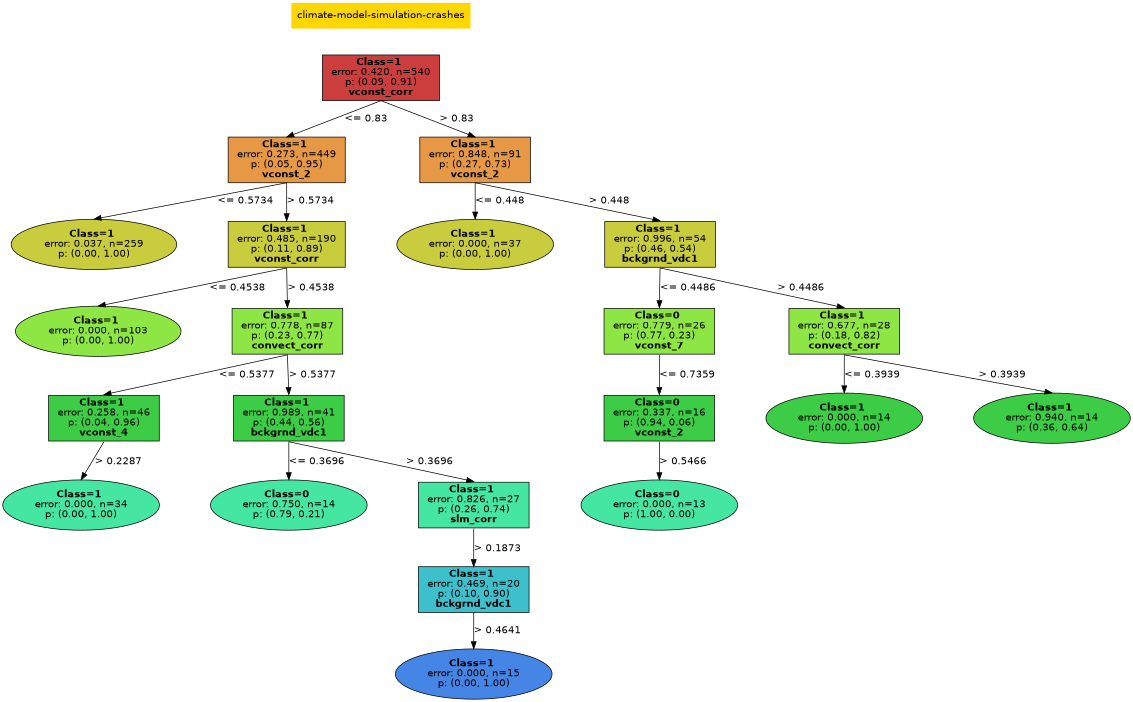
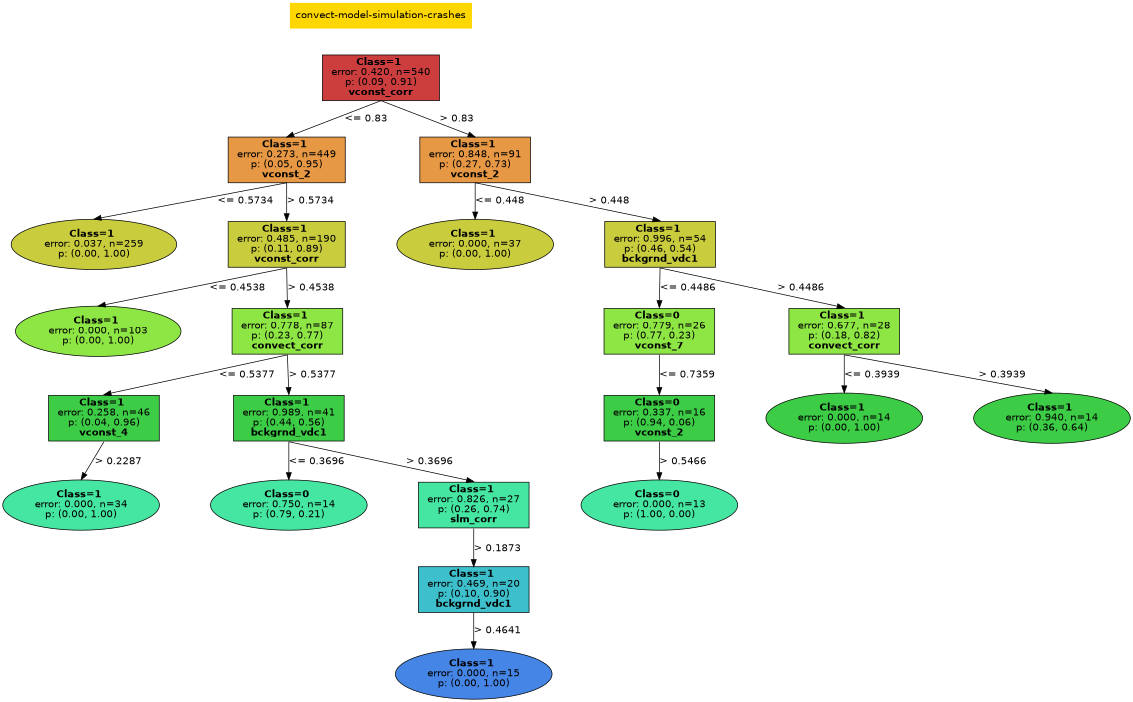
  digraph {
    nodesep=1
    ranksep=0.5
    splines=false
    node [color=black fillcolor="0.343 0.7 0.800" fontname=helvetica shape=rect style=filled]
    edge [fontname=helvetica headport=n tailport=s]
-   n1 [fillcolor=gold label="climate-model-simulation-crashes" shape=plaintext]
+   n1 [fillcolor=gold label="convect-model-simulation-crashes" shape=plaintext]
    n2 [fillcolor="0.000 0.7 0.800" label=<<b> Class=1 </b> <br/> error: 0.420, n=540 <br/> p: (0.09, 0.91) <br/><b>vconst_corr</b>>]
    n3 [fillcolor="0.086 0.7 0.900" label=<<b> Class=1 </b> <br/> error: 0.273, n=449 <br/> p: (0.05, 0.95) <br/><b>vconst_2</b>>]
    n4 [fillcolor="0.086 0.7 0.900" label=<<b> Class=1 </b> <br/> error: 0.848, n=91 <br/> p: (0.27, 0.73) <br/><b>vconst_2</b>>]
    n5 [fillcolor="0.171 0.7 0.800" label=<<b> Class=1 </b> <br/> error: 0.037, n=259 <br/> p: (0.00, 1.00) > shape=oval]
    n6 [fillcolor="0.171 0.7 0.800" label=<<b> Class=1 </b> <br/> error: 0.485, n=190 <br/> p: (0.11, 0.89) <br/><b>vconst_corr</b>>]
    n7 [fillcolor="0.257 0.7 0.900" label=<<b> Class=1 </b> <br/> error: 0.000, n=103 <br/> p: (0.00, 1.00) > shape=oval]
    n8 [fillcolor="0.257 0.7 0.900" label=<<b> Class=1 </b> <br/> error: 0.778, n=87 <br/> p: (0.23, 0.77) <br/><b>convect_corr</b>>]
    n9 [label=<<b> Class=1 </b> <br/> error: 0.258, n=46 <br/> p: (0.04, 0.96) <br/><b>vconst_4</b>>]
    n10 [label=<<b> Class=1 </b> <br/> error: 0.989, n=41 <br/> p: (0.44, 0.56) <br/><b>bckgrnd_vdc1</b>>]
    n11 [fillcolor="0.429 0.7 0.900" label=<<b> Class=1 </b> <br/> error: 0.000, n=34 <br/> p: (0.00, 1.00) > shape=oval]
    n12 [fillcolor="0.429 0.7 0.900" label=<<b> Class=0 </b> <br/> error: 0.750, n=14 <br/> p: (0.79, 0.21) > shape=oval]
    n13 [fillcolor="0.429 0.7 0.900" label=<<b> Class=1 </b> <br/> error: 0.826, n=27 <br/> p: (0.26, 0.74) <br/><b>slm_corr</b>>]
    n14 [fillcolor="0.514 0.7 0.800" label=<<b> Class=1 </b> <br/> error: 0.469, n=20 <br/> p: (0.10, 0.90) <br/><b>bckgrnd_vdc1</b>>]
    n15 [fillcolor="0.600 0.7 0.900" label=<<b> Class=1 </b> <br/> error: 0.000, n=15 <br/> p: (0.00, 1.00) > shape=oval]
    n16 [fillcolor="0.171 0.7 0.800" label=<<b> Class=1 </b> <br/> error: 0.000, n=37 <br/> p: (0.00, 1.00) > shape=oval]
    n17 [fillcolor="0.171 0.7 0.800" label=<<b> Class=1 </b> <br/> error: 0.996, n=54 <br/> p: (0.46, 0.54) <br/><b>bckgrnd_vdc1</b>>]
    n18 [fillcolor="0.257 0.7 0.900" label=<<b> Class=0 </b> <br/> error: 0.779, n=26 <br/> p: (0.77, 0.23) <br/><b>vconst_7</b>>]
    n19 [fillcolor="0.257 0.7 0.900" label=<<b> Class=1 </b> <br/> error: 0.677, n=28 <br/> p: (0.18, 0.82) <br/><b>convect_corr</b>>]
    n20 [label=<<b> Class=0 </b> <br/> error: 0.337, n=16 <br/> p: (0.94, 0.06) <br/><b>vconst_2</b>>]
    n21 [fillcolor="0.429 0.7 0.900" label=<<b> Class=0 </b> <br/> error: 0.000, n=13 <br/> p: (1.00, 0.00) > shape=oval]
    n22 [label=<<b> Class=1 </b> <br/> error: 0.000, n=14 <br/> p: (0.00, 1.00) > shape=oval]
    n23 [label=<<b> Class=1 </b> <br/> error: 0.940, n=14 <br/> p: (0.36, 0.64) > shape=oval]
    n1 -> n2 [style=invis]
    n2 -> n3 [label="<= 0.83"]
    n2 -> n4 [label="> 0.83"]
    n3 -> n5 [label="<= 0.5734"]
    n3 -> n6 [label="> 0.5734"]
    n4 -> n16 [label="<= 0.448"]
    n4 -> n17 [label="> 0.448"]
    n6 -> n7 [label="<= 0.4538"]
    n6 -> n8 [label="> 0.4538"]
    n8 -> n9 [label="<= 0.5377"]
    n8 -> n10 [label="> 0.5377"]
    n9 -> n11 [label="> 0.2287"]
    n10 -> n12 [label="<= 0.3696"]
    n10 -> n13 [label="> 0.3696"]
    n13 -> n14 [label="> 0.1873"]
    n14 -> n15 [label="> 0.4641"]
    n17 -> n18 [label="<= 0.4486"]
    n17 -> n19 [label="> 0.4486"]
    n18 -> n20 [label="<= 0.7359"]
    n19 -> n22 [label="<= 0.3939"]
    n19 -> n23 [label="> 0.3939"]
    n20 -> n21 [label="> 0.5466"]
  }
